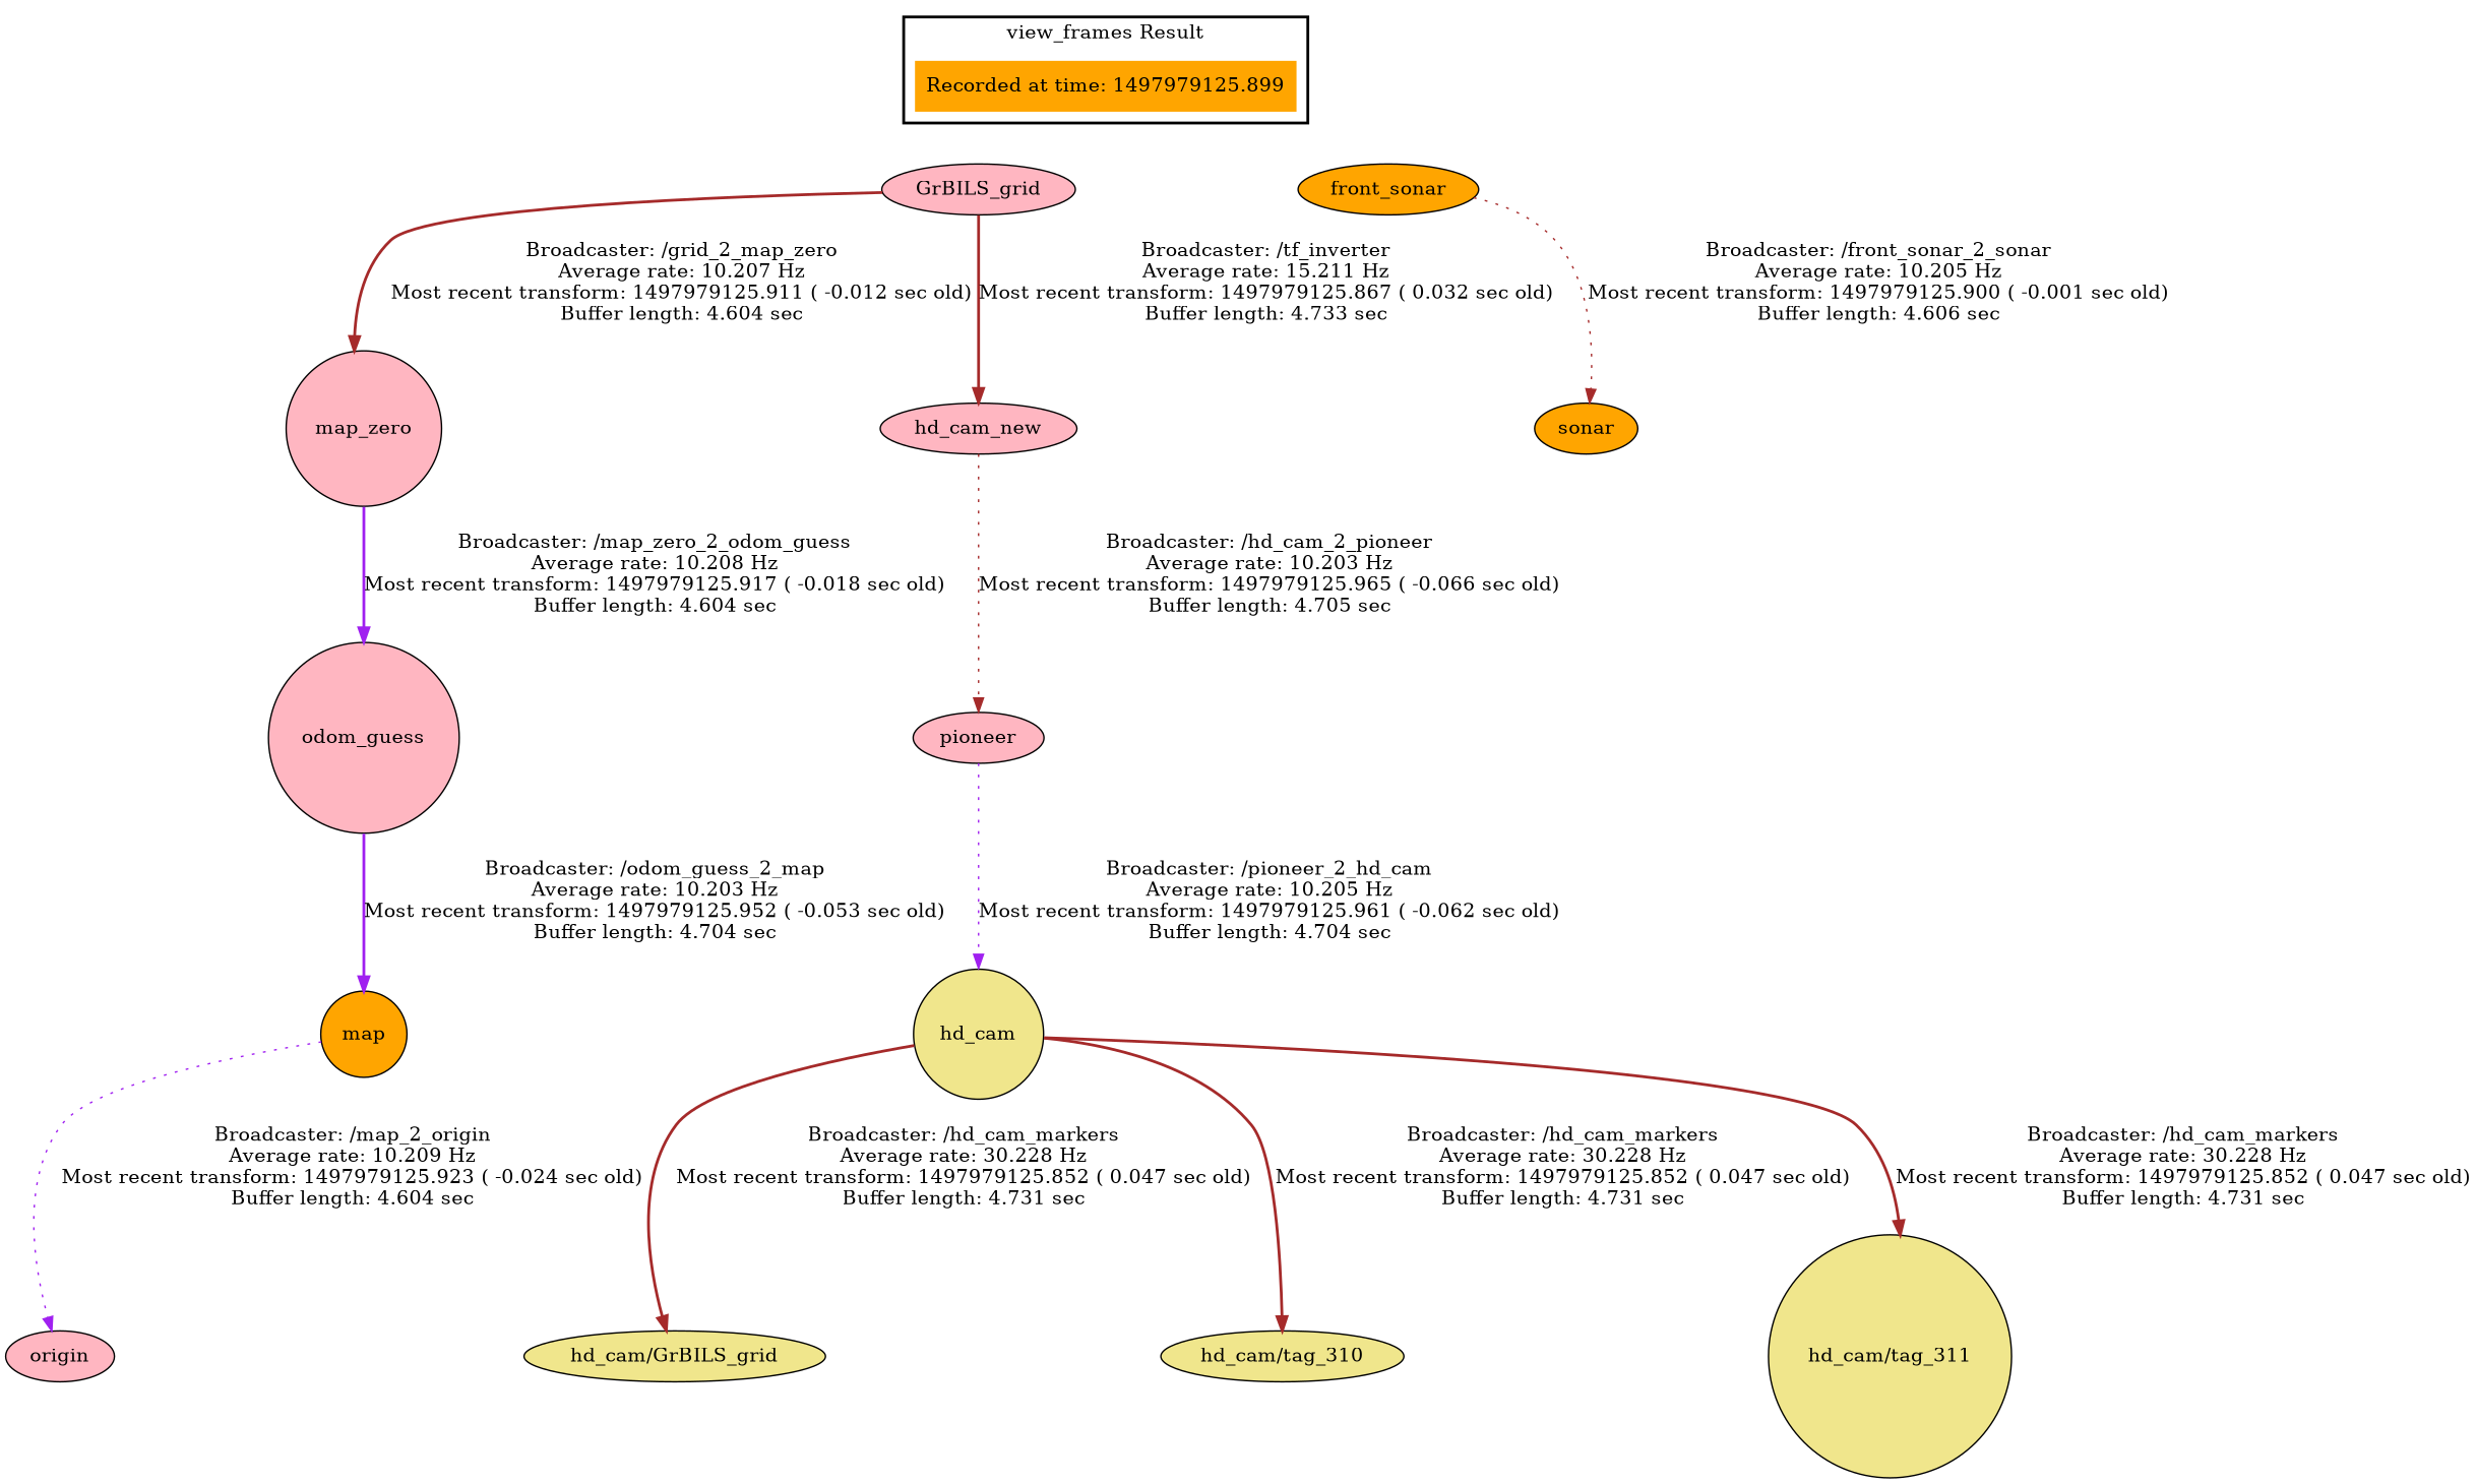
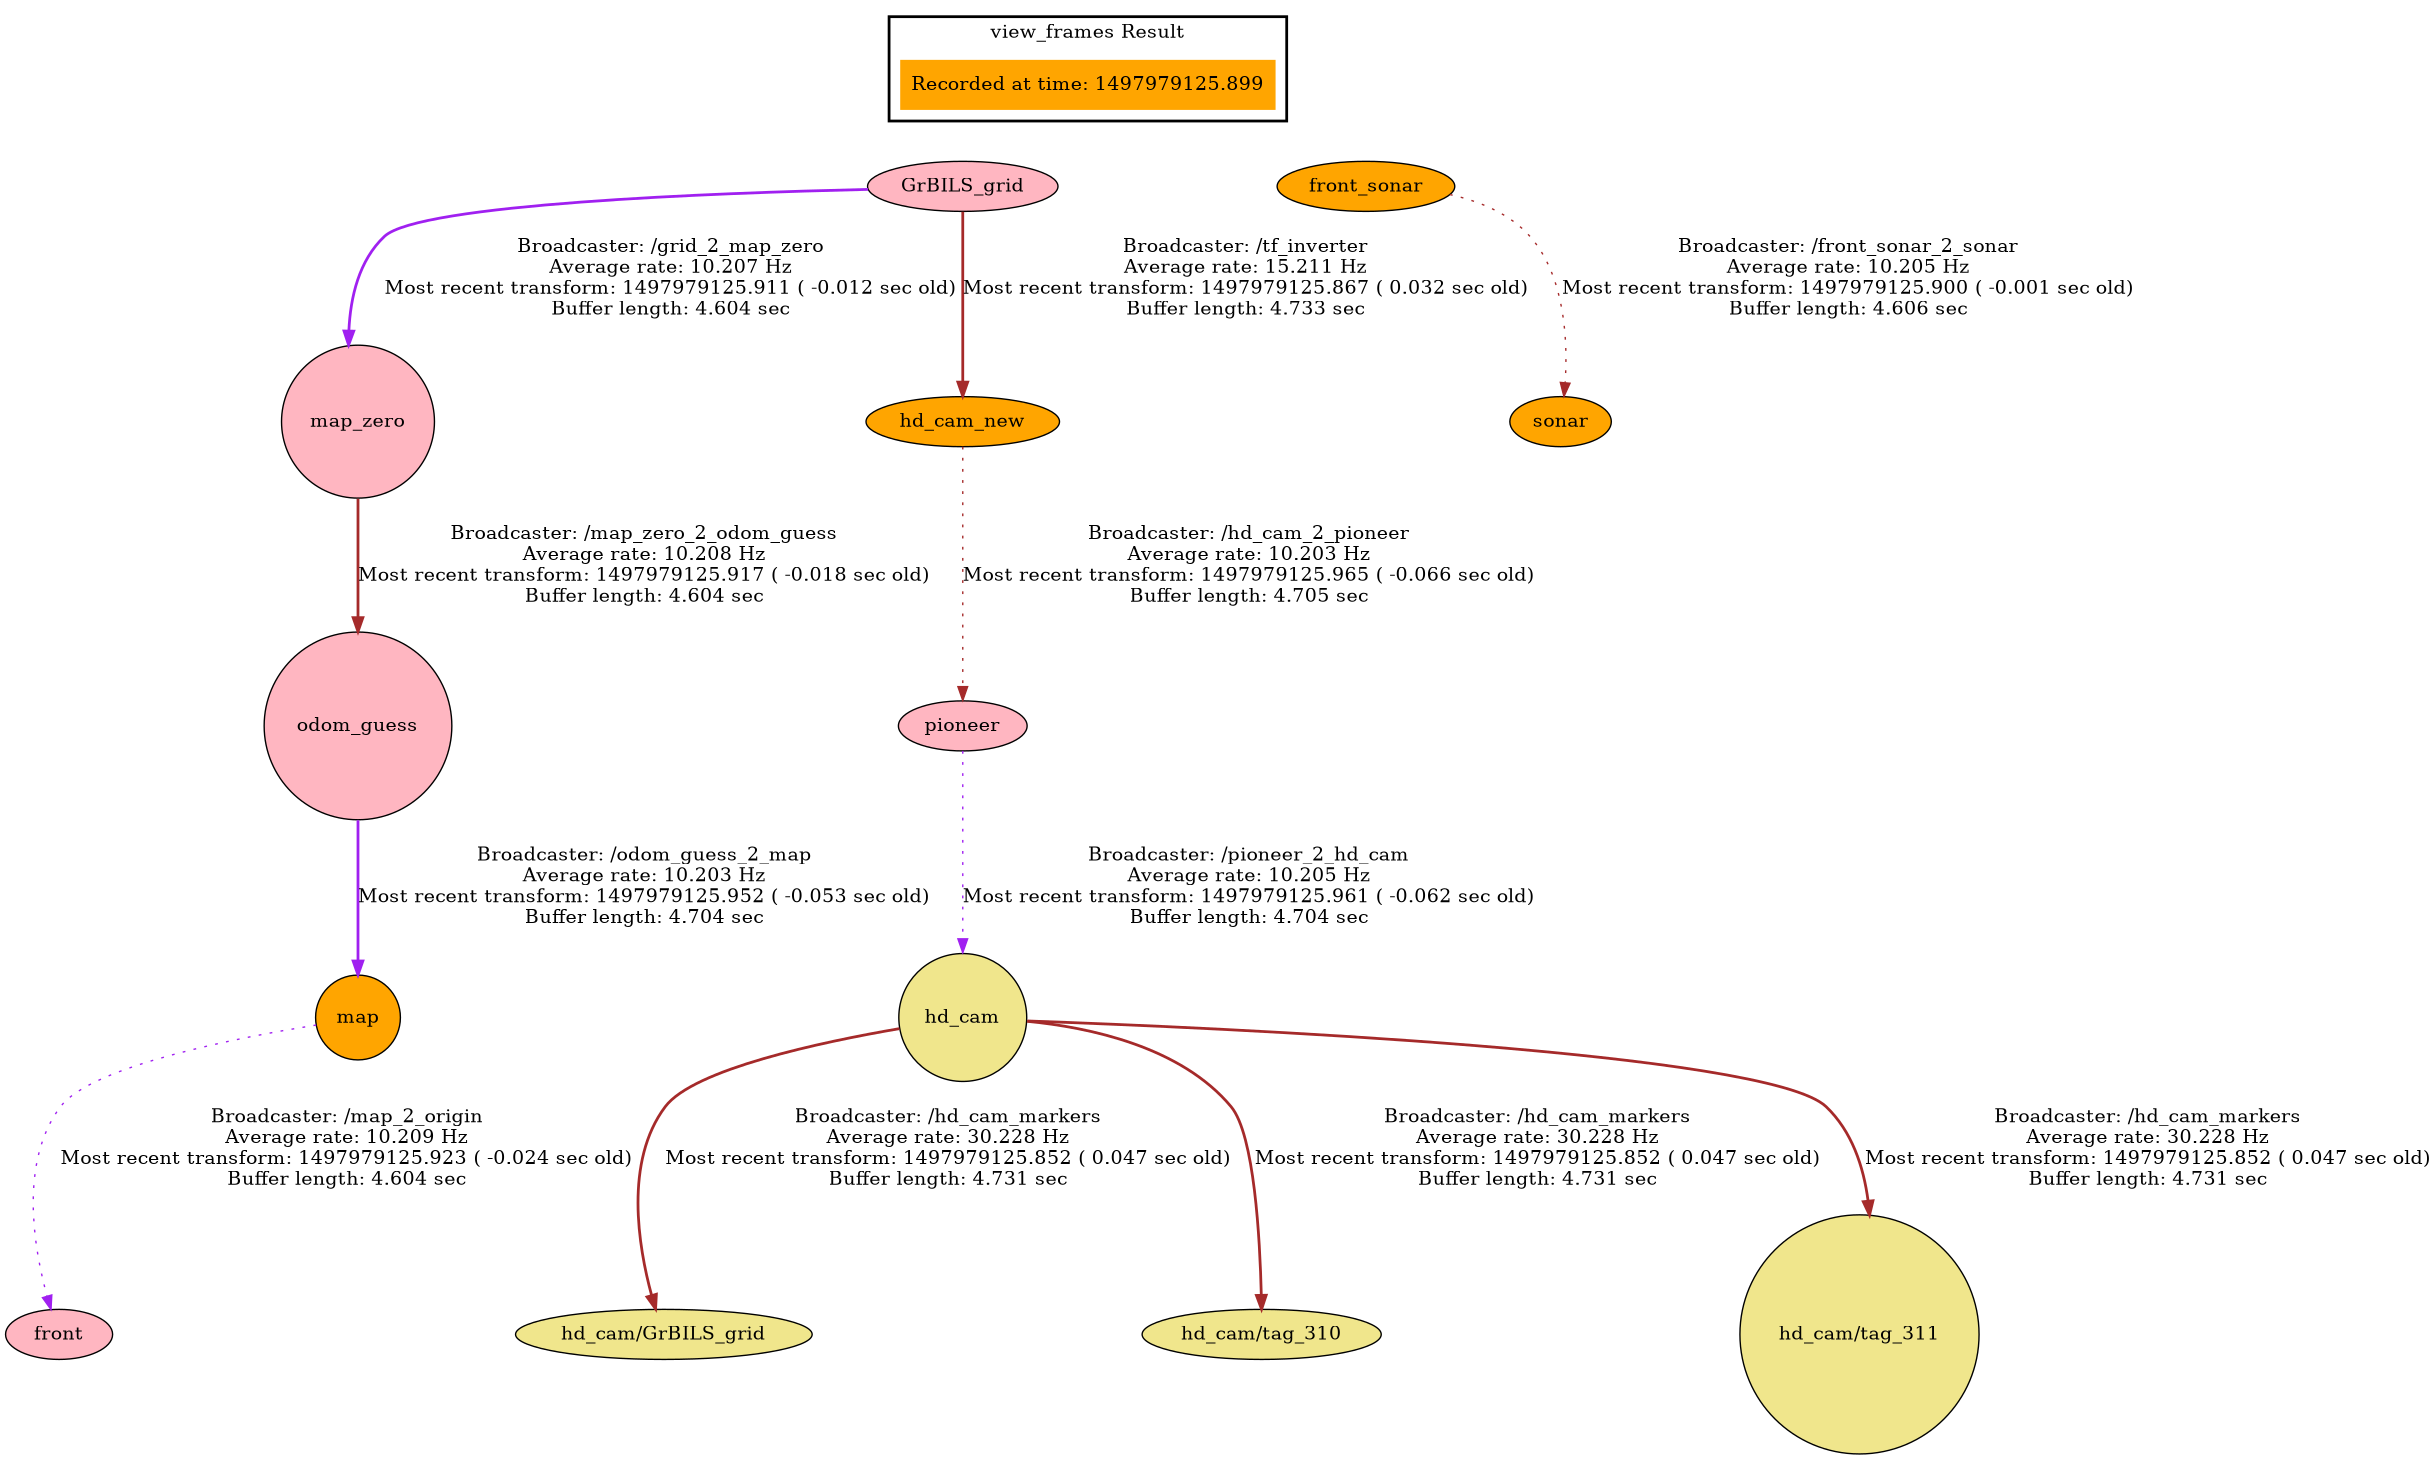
  digraph {
    node [fillcolor=lightpink shape=ellipse style=filled]
    edge [style=bold color=brown]
    "Recorded at time: 1497979125.899" [fillcolor=orange shape=plaintext]
    GrBILS_grid
    front_sonar [fillcolor=orange]
    hd_cam [fillcolor=khaki shape=circle]
    "hd_cam/GrBILS_grid" [fillcolor=khaki]
    "hd_cam/tag_310" [fillcolor=khaki]
    "hd_cam/tag_311" [fillcolor=khaki shape=circle]
    pioneer
    odom_guess [shape=circle]
    map [fillcolor=orange shape=circle]
-   origin
+   origin [label=front]
    map_zero [shape=circle]
-   hd_cam_new
+   hd_cam_new [fillcolor=orange]
    sonar [fillcolor=orange]
    subgraph cluster_1 {
      color=black
      label="view_frames Result"
      style=bold
      "Recorded at time: 1497979125.899"
    }
    "Recorded at time: 1497979125.899" -> GrBILS_grid [style=invis color=""]
    "Recorded at time: 1497979125.899" -> front_sonar [style=invis color=""]
-   GrBILS_grid -> map_zero [label="Broadcaster: /grid_2_map_zero\nAverage rate: 10.207 Hz\nMost recent transform: 1497979125.911 ( -0.012 sec old)\nBuffer length: 4.604 sec\n"]
+   GrBILS_grid -> map_zero [color=purple label="Broadcaster: /grid_2_map_zero\nAverage rate: 10.207 Hz\nMost recent transform: 1497979125.911 ( -0.012 sec old)\nBuffer length: 4.604 sec\n"]
    GrBILS_grid -> hd_cam_new [label="Broadcaster: /tf_inverter\nAverage rate: 15.211 Hz\nMost recent transform: 1497979125.867 ( 0.032 sec old)\nBuffer length: 4.733 sec\n"]
    front_sonar -> sonar [label="Broadcaster: /front_sonar_2_sonar\nAverage rate: 10.205 Hz\nMost recent transform: 1497979125.900 ( -0.001 sec old)\nBuffer length: 4.606 sec\n" style=dotted]
    hd_cam -> "hd_cam/GrBILS_grid" [label="Broadcaster: /hd_cam_markers\nAverage rate: 30.228 Hz\nMost recent transform: 1497979125.852 ( 0.047 sec old)\nBuffer length: 4.731 sec\n"]
    hd_cam -> "hd_cam/tag_310" [label="Broadcaster: /hd_cam_markers\nAverage rate: 30.228 Hz\nMost recent transform: 1497979125.852 ( 0.047 sec old)\nBuffer length: 4.731 sec\n"]
    hd_cam -> "hd_cam/tag_311" [label="Broadcaster: /hd_cam_markers\nAverage rate: 30.228 Hz\nMost recent transform: 1497979125.852 ( 0.047 sec old)\nBuffer length: 4.731 sec\n"]
    pioneer -> hd_cam [color=purple label="Broadcaster: /pioneer_2_hd_cam\nAverage rate: 10.205 Hz\nMost recent transform: 1497979125.961 ( -0.062 sec old)\nBuffer length: 4.704 sec\n" style=dotted]
    odom_guess -> map [color=purple label="Broadcaster: /odom_guess_2_map\nAverage rate: 10.203 Hz\nMost recent transform: 1497979125.952 ( -0.053 sec old)\nBuffer length: 4.704 sec\n"]
    map -> origin [color=purple label="Broadcaster: /map_2_origin\nAverage rate: 10.209 Hz\nMost recent transform: 1497979125.923 ( -0.024 sec old)\nBuffer length: 4.604 sec\n" style=dotted]
-   map_zero -> odom_guess [color=purple label="Broadcaster: /map_zero_2_odom_guess\nAverage rate: 10.208 Hz\nMost recent transform: 1497979125.917 ( -0.018 sec old)\nBuffer length: 4.604 sec\n"]
+   map_zero -> odom_guess [label="Broadcaster: /map_zero_2_odom_guess\nAverage rate: 10.208 Hz\nMost recent transform: 1497979125.917 ( -0.018 sec old)\nBuffer length: 4.604 sec\n"]
    hd_cam_new -> pioneer [label="Broadcaster: /hd_cam_2_pioneer\nAverage rate: 10.203 Hz\nMost recent transform: 1497979125.965 ( -0.066 sec old)\nBuffer length: 4.705 sec\n" style=dotted]
  }
